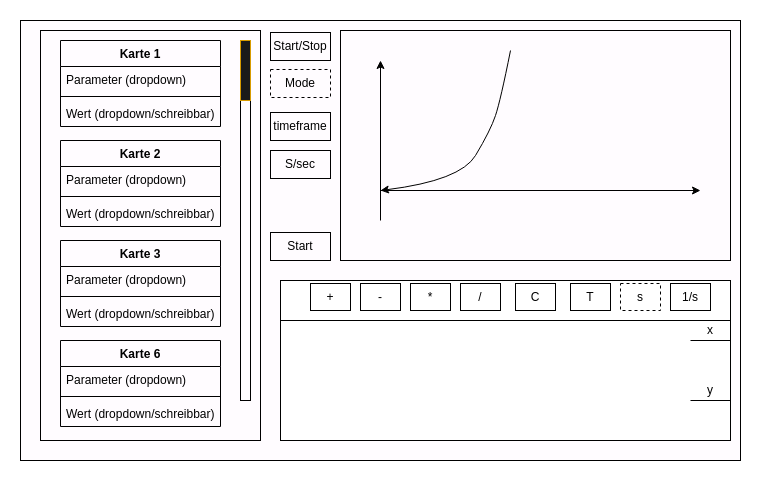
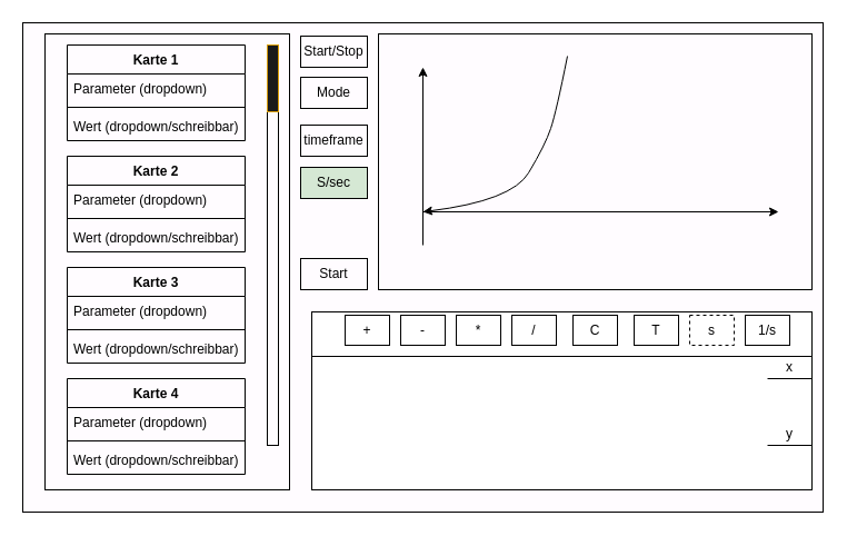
  <mxCell id="0" />
  <mxCell id="1" parent="0" />
  <mxCell id="2" value="" style="rounded=0;whiteSpace=wrap;html=1;connectable=0;allowArrows=0;editable=0;movable=0;resizable=0;rotatable=0;cloneable=0;deletable=0;fillColor=#FFFCFF;" vertex="1" parent="1"><mxGeometry x="20" y="20" width="720" height="440" as="geometry" /></mxCell>
  <mxCell id="3" value="" style="rounded=0;whiteSpace=wrap;html=1;fillColor=none;connectable=0;allowArrows=0;recursiveResize=0;expand=0;editable=0;movable=0;resizable=0;rotatable=0;cloneable=0;deletable=0;" vertex="1" parent="1"><mxGeometry x="340" y="30" width="390" height="230" as="geometry" /></mxCell>
  <mxCell id="4" value="" style="endArrow=classic;html=1;" edge="1" parent="1"><mxGeometry width="50" height="50" relative="1" as="geometry"><mxPoint x="380" y="190" as="sourcePoint" /><mxPoint x="700" y="190" as="targetPoint" /></mxGeometry></mxCell>
  <mxCell id="5" value="" style="endArrow=classic;html=1;" edge="1" parent="1"><mxGeometry width="50" height="50" relative="1" as="geometry"><mxPoint x="380" y="220" as="sourcePoint" /><mxPoint x="380" y="60" as="targetPoint" /></mxGeometry></mxCell>
  <mxCell id="6" value="" style="curved=1;endArrow=classic;html=1;" edge="1" parent="1"><mxGeometry width="50" height="50" relative="1" as="geometry"><mxPoint x="510" y="50" as="sourcePoint" /><mxPoint x="380" y="190" as="targetPoint" /><Array as="points"><mxPoint x="500" y="100" /><mxPoint x="490" y="130" /><mxPoint x="460" y="180" /></Array></mxGeometry></mxCell>
  <mxCell id="7" value="" style="rounded=0;whiteSpace=wrap;html=1;fillColor=none;connectable=0;allowArrows=0;recursiveResize=0;expand=0;editable=0;movable=0;resizable=1;rotatable=0;cloneable=0;deletable=0;" vertex="1" parent="1"><mxGeometry x="40" y="30" width="220" height="410" as="geometry" /></mxCell>
  <mxCell id="8" value="Karte 1" style="swimlane;fontStyle=1;align=center;verticalAlign=top;childLayout=stackLayout;horizontal=1;startSize=26;horizontalStack=0;resizeParent=1;resizeParentMax=0;resizeLast=0;collapsible=1;marginBottom=0;fillColor=none;" vertex="1" parent="1"><mxGeometry x="60" y="40" width="160" height="86" as="geometry" /></mxCell>
  <mxCell id="9" value="Parameter (dropdown)" style="text;strokeColor=none;fillColor=none;align=left;verticalAlign=top;spacingLeft=4;spacingRight=4;overflow=hidden;rotatable=0;points=[[0,0.5],[1,0.5]];portConstraint=eastwest;" vertex="1" parent="8"><mxGeometry y="26" width="160" height="26" as="geometry" /></mxCell>
  <mxCell id="10" value="" style="line;strokeWidth=1;fillColor=none;align=left;verticalAlign=middle;spacingTop=-1;spacingLeft=3;spacingRight=3;rotatable=0;labelPosition=right;points=[];portConstraint=eastwest;" vertex="1" parent="8"><mxGeometry y="52" width="160" height="8" as="geometry" /></mxCell>
  <mxCell id="11" value="Wert (dropdown/schreibbar)" style="text;strokeColor=none;fillColor=none;align=left;verticalAlign=top;spacingLeft=4;spacingRight=4;overflow=hidden;rotatable=0;points=[[0,0.5],[1,0.5]];portConstraint=eastwest;" vertex="1" parent="8"><mxGeometry y="60" width="160" height="26" as="geometry" /></mxCell>
  <mxCell id="12" value="Karte 2" style="swimlane;fontStyle=1;align=center;verticalAlign=top;childLayout=stackLayout;horizontal=1;startSize=26;horizontalStack=0;resizeParent=1;resizeParentMax=0;resizeLast=0;collapsible=1;marginBottom=0;fillColor=none;" vertex="1" parent="1"><mxGeometry x="60" y="140" width="160" height="86" as="geometry" /></mxCell>
  <mxCell id="13" value="Parameter (dropdown)" style="text;strokeColor=none;fillColor=none;align=left;verticalAlign=top;spacingLeft=4;spacingRight=4;overflow=hidden;rotatable=0;points=[[0,0.5],[1,0.5]];portConstraint=eastwest;" vertex="1" parent="12"><mxGeometry y="26" width="160" height="26" as="geometry" /></mxCell>
  <mxCell id="14" value="" style="line;strokeWidth=1;fillColor=none;align=left;verticalAlign=middle;spacingTop=-1;spacingLeft=3;spacingRight=3;rotatable=0;labelPosition=right;points=[];portConstraint=eastwest;" vertex="1" parent="12"><mxGeometry y="52" width="160" height="8" as="geometry" /></mxCell>
  <mxCell id="15" value="Wert (dropdown/schreibbar)" style="text;strokeColor=none;fillColor=none;align=left;verticalAlign=top;spacingLeft=4;spacingRight=4;overflow=hidden;rotatable=0;points=[[0,0.5],[1,0.5]];portConstraint=eastwest;" vertex="1" parent="12"><mxGeometry y="60" width="160" height="26" as="geometry" /></mxCell>
  <mxCell id="16" value="" style="rounded=0;whiteSpace=wrap;html=1;fillColor=none;" vertex="1" parent="1"><mxGeometry x="240" y="40" width="10" height="360" as="geometry" /></mxCell>
  <mxCell id="17" value="" style="rounded=0;whiteSpace=wrap;html=1;fillColor=#1A1A1A;strokeColor=#d79b00;" vertex="1" parent="1"><mxGeometry x="240" y="40" width="10" height="60" as="geometry" /></mxCell>
  <mxCell id="18" value="Karte 3" style="swimlane;fontStyle=1;align=center;verticalAlign=top;childLayout=stackLayout;horizontal=1;startSize=26;horizontalStack=0;resizeParent=1;resizeParentMax=0;resizeLast=0;collapsible=1;marginBottom=0;fillColor=none;" vertex="1" parent="1"><mxGeometry x="60" y="240" width="160" height="86" as="geometry" /></mxCell>
  <mxCell id="19" value="Parameter (dropdown)" style="text;strokeColor=none;fillColor=none;align=left;verticalAlign=top;spacingLeft=4;spacingRight=4;overflow=hidden;rotatable=0;points=[[0,0.5],[1,0.5]];portConstraint=eastwest;" vertex="1" parent="18"><mxGeometry y="26" width="160" height="26" as="geometry" /></mxCell>
  <mxCell id="20" value="" style="line;strokeWidth=1;fillColor=none;align=left;verticalAlign=middle;spacingTop=-1;spacingLeft=3;spacingRight=3;rotatable=0;labelPosition=right;points=[];portConstraint=eastwest;" vertex="1" parent="18"><mxGeometry y="52" width="160" height="8" as="geometry" /></mxCell>
  <mxCell id="21" value="Wert (dropdown/schreibbar)" style="text;strokeColor=none;fillColor=none;align=left;verticalAlign=top;spacingLeft=4;spacingRight=4;overflow=hidden;rotatable=0;points=[[0,0.5],[1,0.5]];portConstraint=eastwest;" vertex="1" parent="18"><mxGeometry y="60" width="160" height="26" as="geometry" /></mxCell>
- <mxCell id="22" value="Karte 6" style="swimlane;fontStyle=1;align=center;verticalAlign=top;childLayout=stackLayout;horizontal=1;startSize=26;horizontalStack=0;resizeParent=1;resizeParentMax=0;resizeLast=0;collapsible=1;marginBottom=0;fillColor=none;" vertex="1" parent="1"><mxGeometry x="60" y="340" width="160" height="86" as="geometry" /></mxCell>
+ <mxCell id="22" value="Karte 4" style="swimlane;fontStyle=1;align=center;verticalAlign=top;childLayout=stackLayout;horizontal=1;startSize=26;horizontalStack=0;resizeParent=1;resizeParentMax=0;resizeLast=0;collapsible=1;marginBottom=0;fillColor=none;" vertex="1" parent="1"><mxGeometry x="60" y="340" width="160" height="86" as="geometry" /></mxCell>
  <mxCell id="23" value="Parameter (dropdown)" style="text;strokeColor=none;fillColor=none;align=left;verticalAlign=top;spacingLeft=4;spacingRight=4;overflow=hidden;rotatable=0;points=[[0,0.5],[1,0.5]];portConstraint=eastwest;" vertex="1" parent="22"><mxGeometry y="26" width="160" height="26" as="geometry" /></mxCell>
  <mxCell id="24" value="" style="line;strokeWidth=1;fillColor=none;align=left;verticalAlign=middle;spacingTop=-1;spacingLeft=3;spacingRight=3;rotatable=0;labelPosition=right;points=[];portConstraint=eastwest;" vertex="1" parent="22"><mxGeometry y="52" width="160" height="8" as="geometry" /></mxCell>
  <mxCell id="25" value="Wert (dropdown/schreibbar)" style="text;strokeColor=none;fillColor=none;align=left;verticalAlign=top;spacingLeft=4;spacingRight=4;overflow=hidden;rotatable=0;points=[[0,0.5],[1,0.5]];portConstraint=eastwest;" vertex="1" parent="22"><mxGeometry y="60" width="160" height="26" as="geometry" /></mxCell>
  <mxCell id="26" value="" style="rounded=0;whiteSpace=wrap;html=1;allowArrows=0;connectable=0;recursiveResize=0;expand=0;editable=0;movable=0;resizable=1;cloneable=0;deletable=0;rotatable=0;" vertex="1" parent="1"><mxGeometry x="280" y="280" width="450" height="160" as="geometry" /></mxCell>
  <mxCell id="27" value="" style="endArrow=none;html=1;entryX=1;entryY=0.25;entryDx=0;entryDy=0;startFill=0;endFill=0;anchorPointDirection=0;editable=0;bendable=0;movable=0;cloneable=0;deletable=0;" edge="1" parent="1" target="26"><mxGeometry width="50" height="50" relative="1" as="geometry"><mxPoint x="280" y="320" as="sourcePoint" /><mxPoint x="350" y="270" as="targetPoint" /></mxGeometry></mxCell>
  <mxCell id="28" value="+" style="rounded=0;whiteSpace=wrap;html=1;" vertex="1" parent="1"><mxGeometry x="310" y="283" width="40" height="27" as="geometry" /></mxCell>
  <mxCell id="29" value="-" style="rounded=0;whiteSpace=wrap;html=1;" vertex="1" parent="1"><mxGeometry x="360" y="283" width="40" height="27" as="geometry" /></mxCell>
  <mxCell id="30" value="*" style="rounded=0;whiteSpace=wrap;html=1;" vertex="1" parent="1"><mxGeometry x="410" y="283" width="40" height="27" as="geometry" /></mxCell>
  <mxCell id="31" value="/" style="rounded=0;whiteSpace=wrap;html=1;" vertex="1" parent="1"><mxGeometry x="460" y="283" width="40" height="27" as="geometry" /></mxCell>
  <mxCell id="32" value="C" style="rounded=0;whiteSpace=wrap;html=1;" vertex="1" parent="1"><mxGeometry x="515" y="283" width="40" height="27" as="geometry" /></mxCell>
  <mxCell id="33" value="T" style="rounded=0;whiteSpace=wrap;html=1;" vertex="1" parent="1"><mxGeometry x="570" y="283" width="40" height="27" as="geometry" /></mxCell>
  <mxCell id="34" value="s" style="rounded=0;whiteSpace=wrap;html=1;dashed=1;" vertex="1" parent="1"><mxGeometry x="620" y="283" width="40" height="27" as="geometry" /></mxCell>
  <mxCell id="35" value="1/s" style="rounded=0;whiteSpace=wrap;html=1;" vertex="1" parent="1"><mxGeometry x="670" y="283" width="40" height="27" as="geometry" /></mxCell>
  <mxCell id="36" value="" style="endArrow=none;html=1;" edge="1" parent="1"><mxGeometry width="50" height="50" relative="1" as="geometry"><mxPoint x="690" y="340" as="sourcePoint" /><mxPoint x="730" y="340" as="targetPoint" /><Array as="points"><mxPoint x="690" y="340" /></Array></mxGeometry></mxCell>
  <mxCell id="37" value="" style="endArrow=none;html=1;" edge="1" parent="1"><mxGeometry width="50" height="50" relative="1" as="geometry"><mxPoint x="690" y="400" as="sourcePoint" /><mxPoint x="730" y="400" as="targetPoint" /></mxGeometry></mxCell>
  <mxCell id="38" value="x" style="text;html=1;strokeColor=none;fillColor=none;align=center;verticalAlign=middle;whiteSpace=wrap;rounded=0;connectable=0;allowArrows=0;recursiveResize=0;expand=0;editable=0;movable=1;resizable=0;rotatable=0;cloneable=0;deletable=0;" vertex="1" parent="1"><mxGeometry x="690" y="320" width="40" height="20" as="geometry" /></mxCell>
  <mxCell id="39" value="y" style="text;html=1;strokeColor=none;fillColor=none;align=center;verticalAlign=middle;whiteSpace=wrap;rounded=0;connectable=0;allowArrows=0;recursiveResize=0;expand=0;editable=1;movable=1;resizable=0;rotatable=0;cloneable=0;deletable=0;" vertex="1" parent="1"><mxGeometry x="690" y="380" width="40" height="20" as="geometry" /></mxCell>
  <mxCell id="40" value="Start/Stop" style="rounded=0;whiteSpace=wrap;html=1;fillColor=#FFFCFF;" vertex="1" parent="1"><mxGeometry x="270" y="32" width="60" height="28" as="geometry" /></mxCell>
- <mxCell id="41" value="Mode" style="rounded=0;whiteSpace=wrap;html=1;fillColor=#FFFCFF;dashed=1;" vertex="1" parent="1"><mxGeometry x="270" y="69" width="60" height="28" as="geometry" /></mxCell>
+ <mxCell id="41" value="Mode" style="rounded=0;whiteSpace=wrap;html=1;fillColor=#FFFCFF;" vertex="1" parent="1"><mxGeometry x="270" y="69" width="60" height="28" as="geometry" /></mxCell>
  <mxCell id="42" value="Start" style="rounded=0;whiteSpace=wrap;html=1;fillColor=#FFFCFF;" vertex="1" parent="1"><mxGeometry x="270" y="232" width="60" height="28" as="geometry" /></mxCell>
  <mxCell id="43" value="timeframe" style="rounded=0;whiteSpace=wrap;html=1;fillColor=#FFFCFF;" vertex="1" parent="1"><mxGeometry x="270" y="112" width="60" height="28" as="geometry" /></mxCell>
- <mxCell id="44" value="S/sec" style="rounded=0;whiteSpace=wrap;html=1;fillColor=#FFFCFF;" vertex="1" parent="1"><mxGeometry x="270" y="150" width="60" height="28" as="geometry" /></mxCell>
+ <mxCell id="44" value="S/sec" style="rounded=0;whiteSpace=wrap;html=1;fillColor=#d5e8d4;" vertex="1" parent="1"><mxGeometry x="270" y="150" width="60" height="28" as="geometry" /></mxCell>
